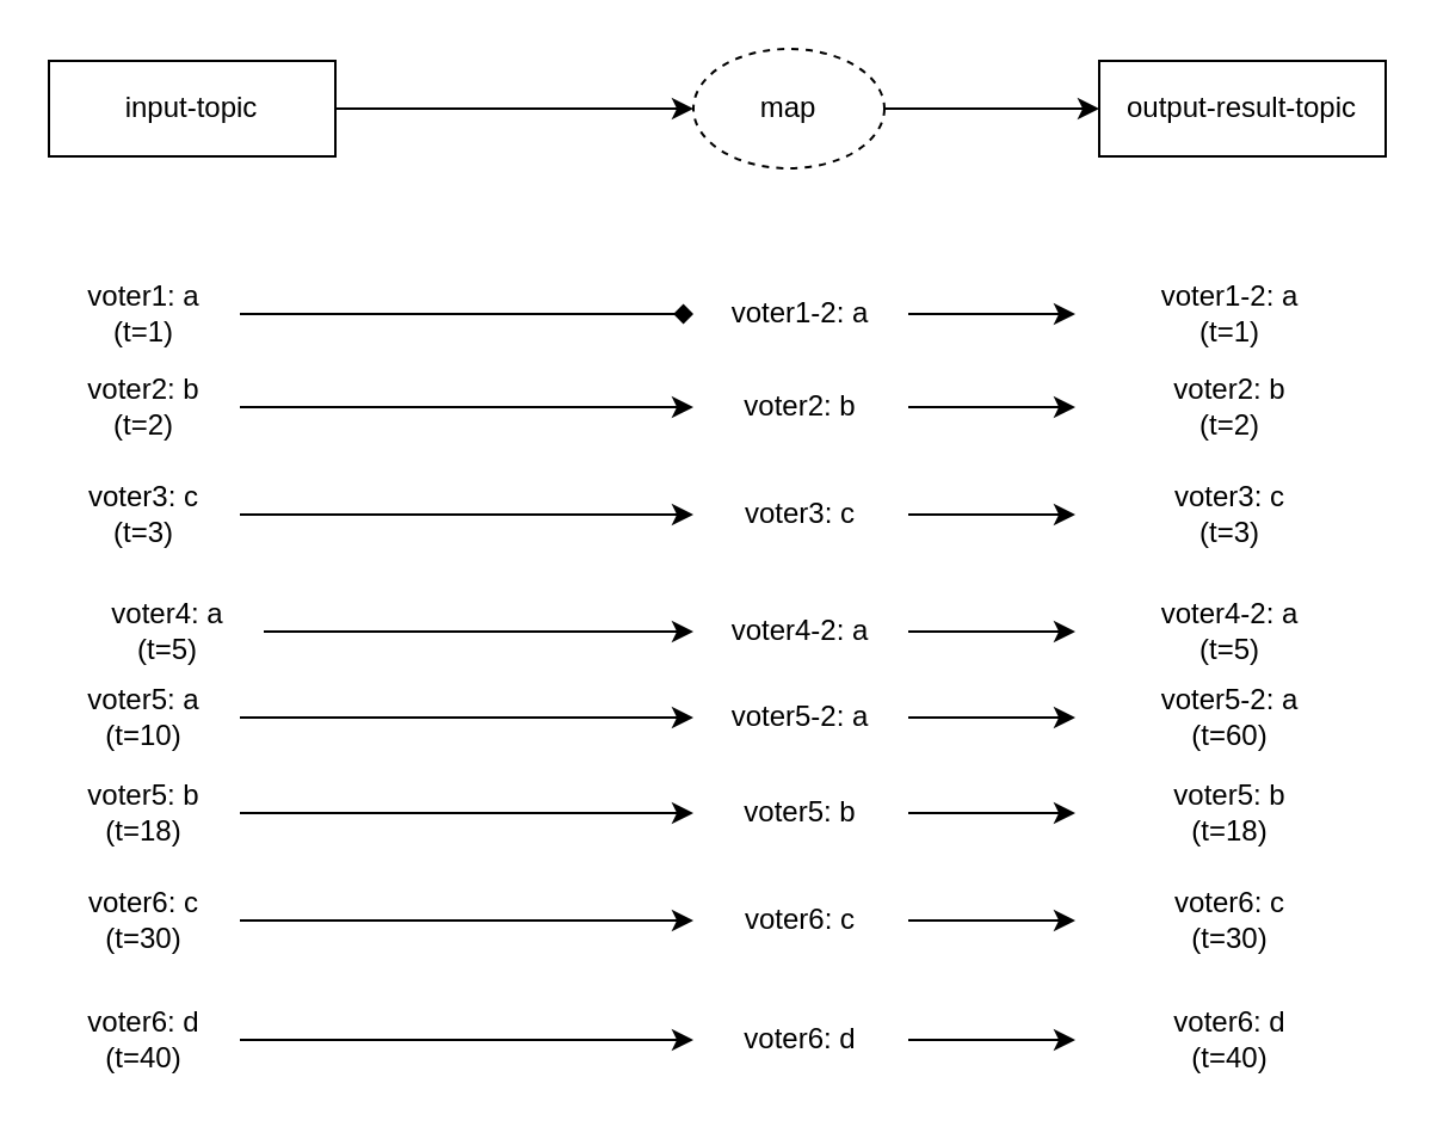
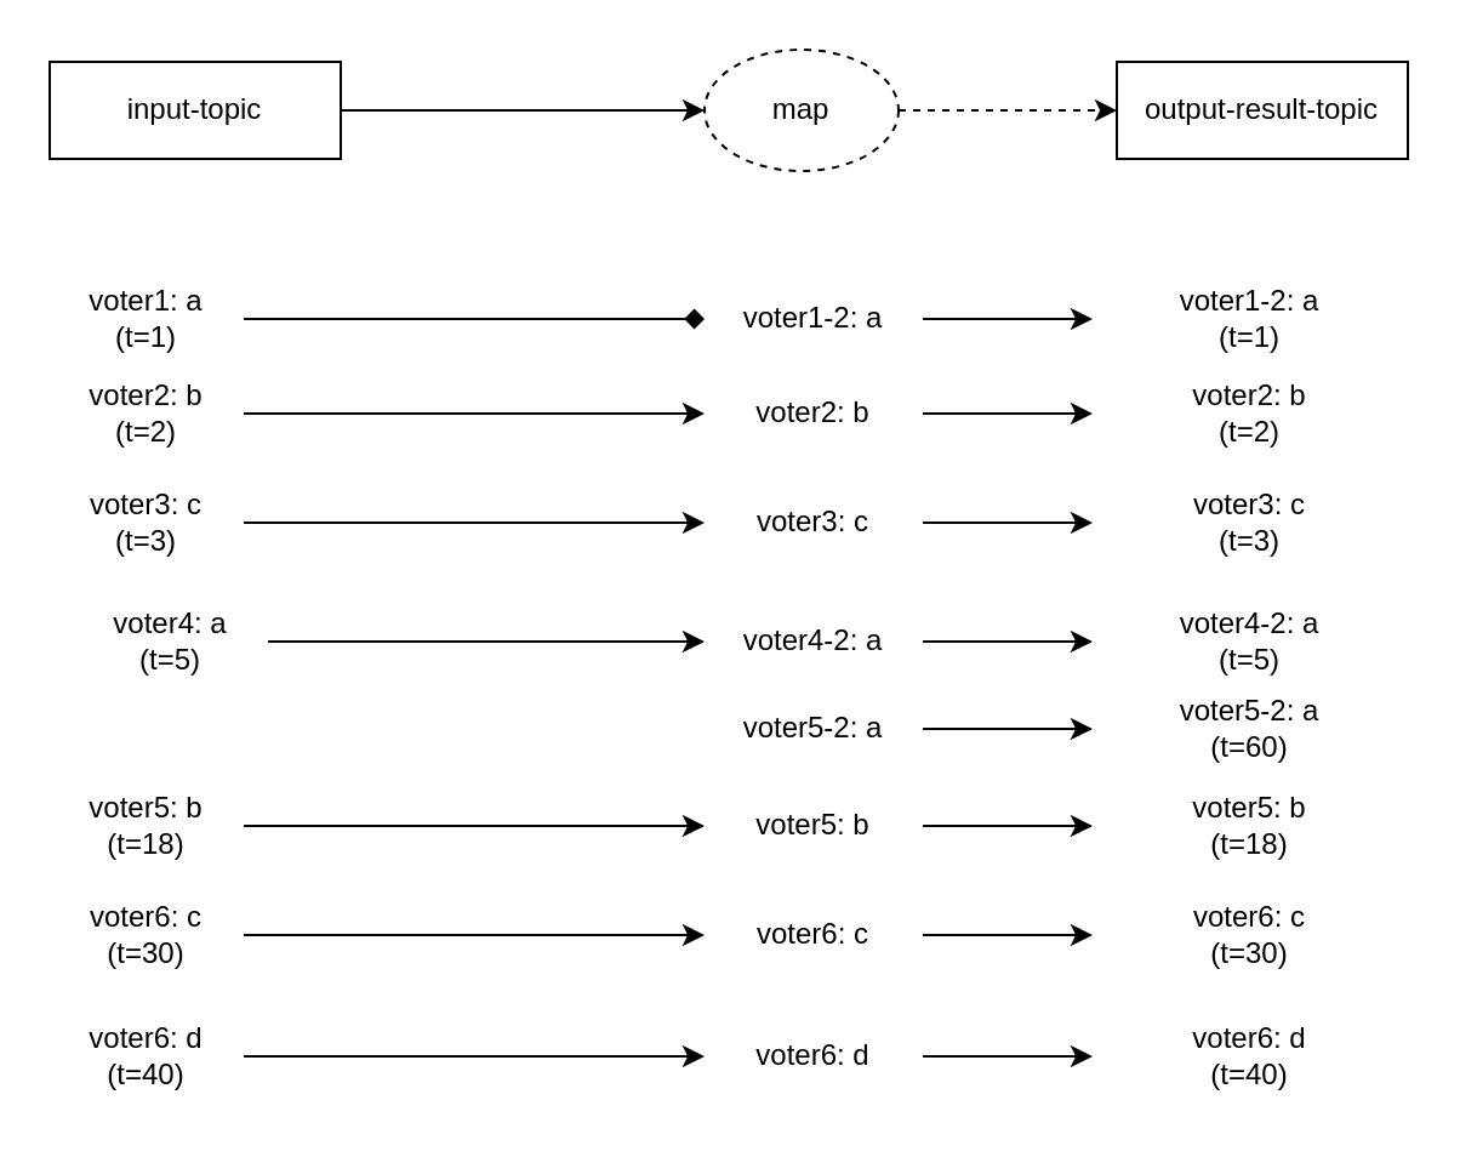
  <mxCell id="0" />
  <mxCell id="1" parent="0" />
  <mxCell id="2" style="edgeStyle=orthogonalEdgeStyle;rounded=0;orthogonalLoop=1;jettySize=auto;html=1;entryX=0;entryY=0.5;entryDx=0;entryDy=0;strokeColor=#000000;fontColor=#000000;" parent="1" source="3" target="5" edge="1"><mxGeometry relative="1" as="geometry" /></mxCell>
  <mxCell id="3" value="&lt;div&gt;&lt;font&gt;input-topic&lt;/font&gt;&lt;/div&gt;" style="rounded=0;whiteSpace=wrap;html=1;strokeColor=#000000;fontColor=#000000;" parent="1" vertex="1"><mxGeometry x="20" y="25" width="120" height="40" as="geometry" /></mxCell>
- <mxCell id="4" style="edgeStyle=orthogonalEdgeStyle;rounded=0;orthogonalLoop=1;jettySize=auto;html=1;entryX=0;entryY=0.5;entryDx=0;entryDy=0;" parent="1" source="5" target="6" edge="1"><mxGeometry relative="1" as="geometry" /></mxCell>
+ <mxCell id="4" style="edgeStyle=orthogonalEdgeStyle;rounded=0;orthogonalLoop=1;jettySize=auto;html=1;entryX=0;entryY=0.5;entryDx=0;entryDy=0;dashed=1;" parent="1" source="5" target="6" edge="1"><mxGeometry relative="1" as="geometry" /></mxCell>
  <mxCell id="5" value="map" style="ellipse;whiteSpace=wrap;html=1;strokeColor=#000000;fontColor=#000000;dashed=1;" parent="1" vertex="1"><mxGeometry x="290" y="20" width="80" height="50" as="geometry" /></mxCell>
  <mxCell id="6" value="output-result-topic" style="rounded=0;whiteSpace=wrap;html=1;strokeColor=#000000;fontColor=#000000;" parent="1" vertex="1"><mxGeometry x="460" y="25" width="120" height="40" as="geometry" /></mxCell>
  <mxCell id="7" style="edgeStyle=orthogonalEdgeStyle;rounded=0;orthogonalLoop=1;jettySize=auto;html=1;entryX=0;entryY=0.5;entryDx=0;entryDy=0;endArrow=diamond;" parent="1" source="8" target="10" edge="1"><mxGeometry relative="1" as="geometry" /></mxCell>
  <mxCell id="8" value="voter1: a&lt;div&gt;(t=1)&lt;/div&gt;" style="text;html=1;align=center;verticalAlign=middle;whiteSpace=wrap;rounded=0;fontColor=#000000;" parent="1" vertex="1"><mxGeometry x="20" y="116" width="80" height="30" as="geometry" /></mxCell>
  <mxCell id="9" style="edgeStyle=orthogonalEdgeStyle;rounded=0;orthogonalLoop=1;jettySize=auto;html=1;" parent="1" source="10" target="11" edge="1"><mxGeometry relative="1" as="geometry" /></mxCell>
  <mxCell id="10" value="voter1-2: a" style="text;html=1;align=center;verticalAlign=middle;whiteSpace=wrap;rounded=0;fontColor=#000000;" parent="1" vertex="1"><mxGeometry x="290" y="116" width="90" height="30" as="geometry" /></mxCell>
  <mxCell id="11" value="&lt;div&gt;&lt;span style=&quot;background-color: initial;&quot;&gt;voter1-2: a&lt;/span&gt;&lt;/div&gt;&lt;div&gt;&lt;span style=&quot;background-color: initial;&quot;&gt;(t=1)&lt;/span&gt;&lt;br&gt;&lt;/div&gt;" style="text;html=1;align=center;verticalAlign=middle;whiteSpace=wrap;rounded=0;fontColor=#000000;" parent="1" vertex="1"><mxGeometry x="450" y="116" width="130" height="30" as="geometry" /></mxCell>
  <mxCell id="12" style="edgeStyle=orthogonalEdgeStyle;rounded=0;orthogonalLoop=1;jettySize=auto;html=1;entryX=0;entryY=0.5;entryDx=0;entryDy=0;" parent="1" source="13" target="15" edge="1"><mxGeometry relative="1" as="geometry" /></mxCell>
  <mxCell id="13" value="voter2: b&lt;div&gt;(t=2)&lt;/div&gt;" style="text;html=1;align=center;verticalAlign=middle;whiteSpace=wrap;rounded=0;fontColor=#000000;" parent="1" vertex="1"><mxGeometry x="20" y="155" width="80" height="30" as="geometry" /></mxCell>
  <mxCell id="14" style="edgeStyle=orthogonalEdgeStyle;rounded=0;orthogonalLoop=1;jettySize=auto;html=1;entryX=0;entryY=0.5;entryDx=0;entryDy=0;" parent="1" source="15" target="16" edge="1"><mxGeometry relative="1" as="geometry" /></mxCell>
  <mxCell id="15" value="voter2: b" style="text;html=1;align=center;verticalAlign=middle;whiteSpace=wrap;rounded=0;fontColor=#000000;" parent="1" vertex="1"><mxGeometry x="290" y="155" width="90" height="30" as="geometry" /></mxCell>
  <mxCell id="16" value="&lt;div&gt;&lt;span style=&quot;background-color: initial;&quot;&gt;voter2: b&lt;/span&gt;&lt;/div&gt;&lt;div&gt;&lt;span style=&quot;background-color: initial;&quot;&gt;(t=2)&lt;/span&gt;&lt;br&gt;&lt;/div&gt;" style="text;html=1;align=center;verticalAlign=middle;whiteSpace=wrap;rounded=0;fontColor=#000000;" parent="1" vertex="1"><mxGeometry x="450" y="155" width="130" height="30" as="geometry" /></mxCell>
  <mxCell id="17" style="edgeStyle=orthogonalEdgeStyle;rounded=0;orthogonalLoop=1;jettySize=auto;html=1;entryX=0;entryY=0.5;entryDx=0;entryDy=0;" parent="1" source="18" target="20" edge="1"><mxGeometry relative="1" as="geometry" /></mxCell>
  <mxCell id="18" value="voter3: c&lt;div&gt;(t=3)&lt;/div&gt;" style="text;html=1;align=center;verticalAlign=middle;whiteSpace=wrap;rounded=0;fontColor=#000000;" parent="1" vertex="1"><mxGeometry x="20" y="200" width="80" height="30" as="geometry" /></mxCell>
  <mxCell id="19" style="edgeStyle=orthogonalEdgeStyle;rounded=0;orthogonalLoop=1;jettySize=auto;html=1;" parent="1" source="20" target="21" edge="1"><mxGeometry relative="1" as="geometry" /></mxCell>
  <mxCell id="20" value="voter3: c" style="text;html=1;align=center;verticalAlign=middle;whiteSpace=wrap;rounded=0;fontColor=#000000;" parent="1" vertex="1"><mxGeometry x="290" y="200" width="90" height="30" as="geometry" /></mxCell>
  <mxCell id="21" value="&lt;div&gt;&lt;span style=&quot;background-color: initial;&quot;&gt;voter3: c&lt;/span&gt;&lt;/div&gt;&lt;div&gt;&lt;span style=&quot;background-color: initial;&quot;&gt;(t=3)&lt;/span&gt;&lt;br&gt;&lt;/div&gt;" style="text;html=1;align=center;verticalAlign=middle;whiteSpace=wrap;rounded=0;fontColor=#000000;" parent="1" vertex="1"><mxGeometry x="450" y="195" width="130" height="40" as="geometry" /></mxCell>
  <mxCell id="22" style="edgeStyle=orthogonalEdgeStyle;rounded=0;orthogonalLoop=1;jettySize=auto;html=1;entryX=0;entryY=0.5;entryDx=0;entryDy=0;" parent="1" source="23" target="25" edge="1"><mxGeometry relative="1" as="geometry" /></mxCell>
  <mxCell id="23" value="voter4: a&lt;div&gt;(t=5)&lt;/div&gt;" style="text;html=1;align=center;verticalAlign=middle;whiteSpace=wrap;rounded=0;fontColor=#000000;" parent="1" vertex="1"><mxGeometry x="30" y="249" width="80" height="30" as="geometry" /></mxCell>
  <mxCell id="24" style="edgeStyle=orthogonalEdgeStyle;rounded=0;orthogonalLoop=1;jettySize=auto;html=1;" parent="1" source="25" target="26" edge="1"><mxGeometry relative="1" as="geometry" /></mxCell>
  <mxCell id="25" value="voter4-2: a" style="text;html=1;align=center;verticalAlign=middle;whiteSpace=wrap;rounded=0;fontColor=#000000;" parent="1" vertex="1"><mxGeometry x="290" y="249" width="90" height="30" as="geometry" /></mxCell>
  <mxCell id="26" value="&lt;div&gt;&lt;span style=&quot;background-color: initial;&quot;&gt;voter4-2: a&lt;/span&gt;&lt;/div&gt;&lt;div&gt;&lt;span style=&quot;background-color: initial;&quot;&gt;(t=5&lt;/span&gt;&lt;span style=&quot;background-color: initial; text-wrap: nowrap; color: rgba(0, 0, 0, 0); font-family: monospace; font-size: 0px; text-align: start;&quot;&gt;%3CmxGraphModel%3E%3Croot%3E%3CmxCell%20id%3D%220%22%2F%3E%3CmxCell%20id%3D%221%22%20parent%3D%220%22%2F%3E%3CmxCell%20id%3D%222%22%20style%3D%22edgeStyle%3DorthogonalEdgeStyle%3Brounded%3D0%3BorthogonalLoop%3D1%3BjettySize%3Dauto%3Bhtml%3D1%3BentryX%3D0%3BentryY%3D0.5%3BentryDx%3D0%3BentryDy%3D0%3B%22%20edge%3D%221%22%20source%3D%223%22%20target%3D%225%22%20parent%3D%221%22%3E%3CmxGeometry%20relative%3D%221%22%20as%3D%22geometry%22%2F%3E%3C%2FmxCell%3E%3CmxCell%20id%3D%223%22%20value%3D%22voter3%3A%20c%26lt%3Bdiv%26gt%3B(t%3D3)%26lt%3B%2Fdiv%26gt%3B%22%20style%3D%22text%3Bhtml%3D1%3Balign%3Dcenter%3BverticalAlign%3Dmiddle%3BwhiteSpace%3Dwrap%3Brounded%3D0%3BfontColor%3D%23000000%3B%22%20vertex%3D%221%22%20parent%3D%221%22%3E%3CmxGeometry%20x%3D%2280%22%20y%3D%22330%22%20width%3D%2280%22%20height%3D%2230%22%20as%3D%22geometry%22%2F%3E%3C%2FmxCell%3E%3CmxCell%20id%3D%224%22%20style%3D%22edgeStyle%3DorthogonalEdgeStyle%3Brounded%3D0%3BorthogonalLoop%3D1%3BjettySize%3Dauto%3Bhtml%3D1%3B%22%20edge%3D%221%22%20source%3D%225%22%20target%3D%226%22%20parent%3D%221%22%3E%3CmxGeometry%20relative%3D%221%22%20as%3D%22geometry%22%2F%3E%3C%2FmxCell%3E%3CmxCell%20id%3D%225%22%20value%3D%22branch-other%22%20style%3D%22text%3Bhtml%3D1%3Balign%3Dcenter%3BverticalAlign%3Dmiddle%3BwhiteSpace%3Dwrap%3Brounded%3D0%3BfontColor%3D%23000000%3B%22%20vertex%3D%221%22%20parent%3D%221%22%3E%3CmxGeometry%20x%3D%22350%22%20y%3D%22330%22%20width%3D%2280%22%20height%3D%2230%22%20as%3D%22geometry%22%2F%3E%3C%2FmxCell%3E%3CmxCell%20id%3D%226%22%20value%3D%22%26lt%3Bdiv%26gt%3Boutput-other-topic%26lt%3Bbr%26gt%3B%26lt%3B%2Fdiv%26gt%3Bvoter3%3A%20c%26lt%3Bspan%20style%3D%26quot%3Bbackground-color%3A%20initial%3B%26quot%3B%26gt%3B(t%3D3)%26lt%3B%2Fspan%26gt%3B%22%20style%3D%22text%3Bhtml%3D1%3Balign%3Dcenter%3BverticalAlign%3Dmiddle%3BwhiteSpace%3Dwrap%3Brounded%3D0%3BfontColor%3D%23000000%3B%22%20vertex%3D%221%22%20parent%3D%221%22%3E%3CmxGeometry%20x%3D%22510%22%20y%3D%22330%22%20width%3D%22130%22%20height%3D%2230%22%20as%3D%22geometry%22%2F%3E%3C%2FmxCell%3E%3C%2Froot%3E%3C%2FmxGraphModel%3E&lt;/span&gt;&lt;span style=&quot;background-color: initial;&quot;&gt;)&lt;/span&gt;&lt;br&gt;&lt;/div&gt;" style="text;html=1;align=center;verticalAlign=middle;whiteSpace=wrap;rounded=0;fontColor=#000000;" parent="1" vertex="1"><mxGeometry x="450" y="249" width="130" height="30" as="geometry" /></mxCell>
- <mxCell id="27" style="edgeStyle=orthogonalEdgeStyle;rounded=0;orthogonalLoop=1;jettySize=auto;html=1;entryX=0;entryY=0.5;entryDx=0;entryDy=0;" parent="1" source="28" target="30" edge="1"><mxGeometry relative="1" as="geometry" /></mxCell>
- <mxCell id="28" value="voter5: a&lt;div&gt;(t=10)&lt;/div&gt;" style="text;html=1;align=center;verticalAlign=middle;whiteSpace=wrap;rounded=0;fontColor=#000000;" parent="1" vertex="1"><mxGeometry x="20" y="285" width="80" height="30" as="geometry" /></mxCell>
  <mxCell id="29" style="edgeStyle=orthogonalEdgeStyle;rounded=0;orthogonalLoop=1;jettySize=auto;html=1;" parent="1" source="30" target="31" edge="1"><mxGeometry relative="1" as="geometry" /></mxCell>
  <mxCell id="30" value="voter5-2: a" style="text;html=1;align=center;verticalAlign=middle;whiteSpace=wrap;rounded=0;fontColor=#000000;" parent="1" vertex="1"><mxGeometry x="290" y="285" width="90" height="30" as="geometry" /></mxCell>
  <mxCell id="31" value="&lt;div&gt;&lt;span style=&quot;background-color: initial;&quot;&gt;voter5-2: a&lt;/span&gt;&lt;/div&gt;&lt;div&gt;&lt;span style=&quot;background-color: initial;&quot;&gt;(t=60)&lt;/span&gt;&lt;br&gt;&lt;/div&gt;" style="text;html=1;align=center;verticalAlign=middle;whiteSpace=wrap;rounded=0;fontColor=#000000;" parent="1" vertex="1"><mxGeometry x="450" y="285" width="130" height="30" as="geometry" /></mxCell>
  <mxCell id="32" style="edgeStyle=orthogonalEdgeStyle;rounded=0;orthogonalLoop=1;jettySize=auto;html=1;entryX=0;entryY=0.5;entryDx=0;entryDy=0;" parent="1" source="33" target="35" edge="1"><mxGeometry relative="1" as="geometry" /></mxCell>
  <mxCell id="33" value="voter5: b&lt;div&gt;(t=18)&lt;/div&gt;" style="text;html=1;align=center;verticalAlign=middle;whiteSpace=wrap;rounded=0;fontColor=#000000;" parent="1" vertex="1"><mxGeometry x="20" y="325" width="80" height="30" as="geometry" /></mxCell>
  <mxCell id="34" style="edgeStyle=orthogonalEdgeStyle;rounded=0;orthogonalLoop=1;jettySize=auto;html=1;" parent="1" source="35" target="36" edge="1"><mxGeometry relative="1" as="geometry" /></mxCell>
  <mxCell id="35" value="voter5: b" style="text;html=1;align=center;verticalAlign=middle;whiteSpace=wrap;rounded=0;fontColor=#000000;" parent="1" vertex="1"><mxGeometry x="290" y="325" width="90" height="30" as="geometry" /></mxCell>
  <mxCell id="36" value="&lt;div&gt;&lt;span style=&quot;background-color: initial;&quot;&gt;voter5: b&lt;/span&gt;&lt;/div&gt;&lt;div&gt;&lt;span style=&quot;background-color: initial;&quot;&gt;(t=18)&lt;/span&gt;&lt;br&gt;&lt;/div&gt;" style="text;html=1;align=center;verticalAlign=middle;whiteSpace=wrap;rounded=0;fontColor=#000000;" parent="1" vertex="1"><mxGeometry x="450" y="325" width="130" height="30" as="geometry" /></mxCell>
  <mxCell id="37" style="edgeStyle=orthogonalEdgeStyle;rounded=0;orthogonalLoop=1;jettySize=auto;html=1;entryX=0;entryY=0.5;entryDx=0;entryDy=0;" parent="1" source="38" target="40" edge="1"><mxGeometry relative="1" as="geometry" /></mxCell>
  <mxCell id="38" value="voter6: c&lt;div&gt;(t=30)&lt;/div&gt;" style="text;html=1;align=center;verticalAlign=middle;whiteSpace=wrap;rounded=0;fontColor=#000000;" parent="1" vertex="1"><mxGeometry x="20" y="370" width="80" height="30" as="geometry" /></mxCell>
  <mxCell id="39" style="edgeStyle=orthogonalEdgeStyle;rounded=0;orthogonalLoop=1;jettySize=auto;html=1;" parent="1" source="40" target="41" edge="1"><mxGeometry relative="1" as="geometry" /></mxCell>
  <mxCell id="40" value="voter6: c" style="text;html=1;align=center;verticalAlign=middle;whiteSpace=wrap;rounded=0;fontColor=#000000;" parent="1" vertex="1"><mxGeometry x="290" y="370" width="90" height="30" as="geometry" /></mxCell>
  <mxCell id="41" value="&lt;div&gt;&lt;span style=&quot;background-color: initial;&quot;&gt;voter6: c&lt;/span&gt;&lt;/div&gt;&lt;div&gt;&lt;span style=&quot;background-color: initial;&quot;&gt;(t=30)&lt;/span&gt;&lt;br&gt;&lt;/div&gt;" style="text;html=1;align=center;verticalAlign=middle;whiteSpace=wrap;rounded=0;fontColor=#000000;" parent="1" vertex="1"><mxGeometry x="450" y="365" width="130" height="40" as="geometry" /></mxCell>
  <mxCell id="42" style="edgeStyle=orthogonalEdgeStyle;rounded=0;orthogonalLoop=1;jettySize=auto;html=1;entryX=0;entryY=0.5;entryDx=0;entryDy=0;" parent="1" source="43" target="45" edge="1"><mxGeometry relative="1" as="geometry" /></mxCell>
  <mxCell id="43" value="voter6: d&lt;div&gt;(t=40)&lt;/div&gt;" style="text;html=1;align=center;verticalAlign=middle;whiteSpace=wrap;rounded=0;fontColor=#000000;" parent="1" vertex="1"><mxGeometry x="20" y="420" width="80" height="30" as="geometry" /></mxCell>
  <mxCell id="44" style="edgeStyle=orthogonalEdgeStyle;rounded=0;orthogonalLoop=1;jettySize=auto;html=1;" parent="1" source="45" target="46" edge="1"><mxGeometry relative="1" as="geometry" /></mxCell>
  <mxCell id="45" value="voter6: d" style="text;html=1;align=center;verticalAlign=middle;whiteSpace=wrap;rounded=0;fontColor=#000000;" parent="1" vertex="1"><mxGeometry x="290" y="420" width="90" height="30" as="geometry" /></mxCell>
  <mxCell id="46" value="&lt;div&gt;&lt;span style=&quot;background-color: initial;&quot;&gt;voter6: d&lt;/span&gt;&lt;/div&gt;&lt;div&gt;&lt;span style=&quot;background-color: initial;&quot;&gt;(t=40)&lt;/span&gt;&lt;/div&gt;" style="text;html=1;align=center;verticalAlign=middle;whiteSpace=wrap;rounded=0;fontColor=#000000;" parent="1" vertex="1"><mxGeometry x="450" y="415" width="130" height="40" as="geometry" /></mxCell>
